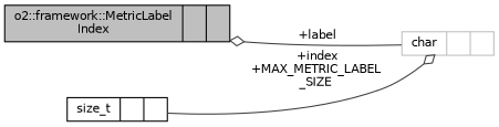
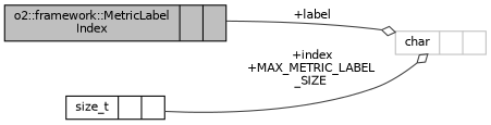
  digraph {
    rankdir=LR
    node [color=black fontname=Helvetica fontsize=10 shape=record]
    edge [arrowhead=odiamond color=grey25 fontname=Helvetica fontsize=10 labelfontname=Helvetica labelfontsize=10 style=solid]
    n1 [fillcolor=grey75 fontcolor=black height=0.2 label="{o2::framework::MetricLabel\lIndex\n||}" style=filled width=0.4]
    n2 [color=grey75 height=0.2 label="{char\n||}" width=0.4]
    n3 [height=0.2 label="{size_t\n||}" width=0.4]
-   n2 -> n1 [label=" +label"]
+   n1 -> n2 [label=" +label"]
    n3 -> n2 [label=" +index\n+MAX_METRIC_LABEL\l_SIZE"]
  }
